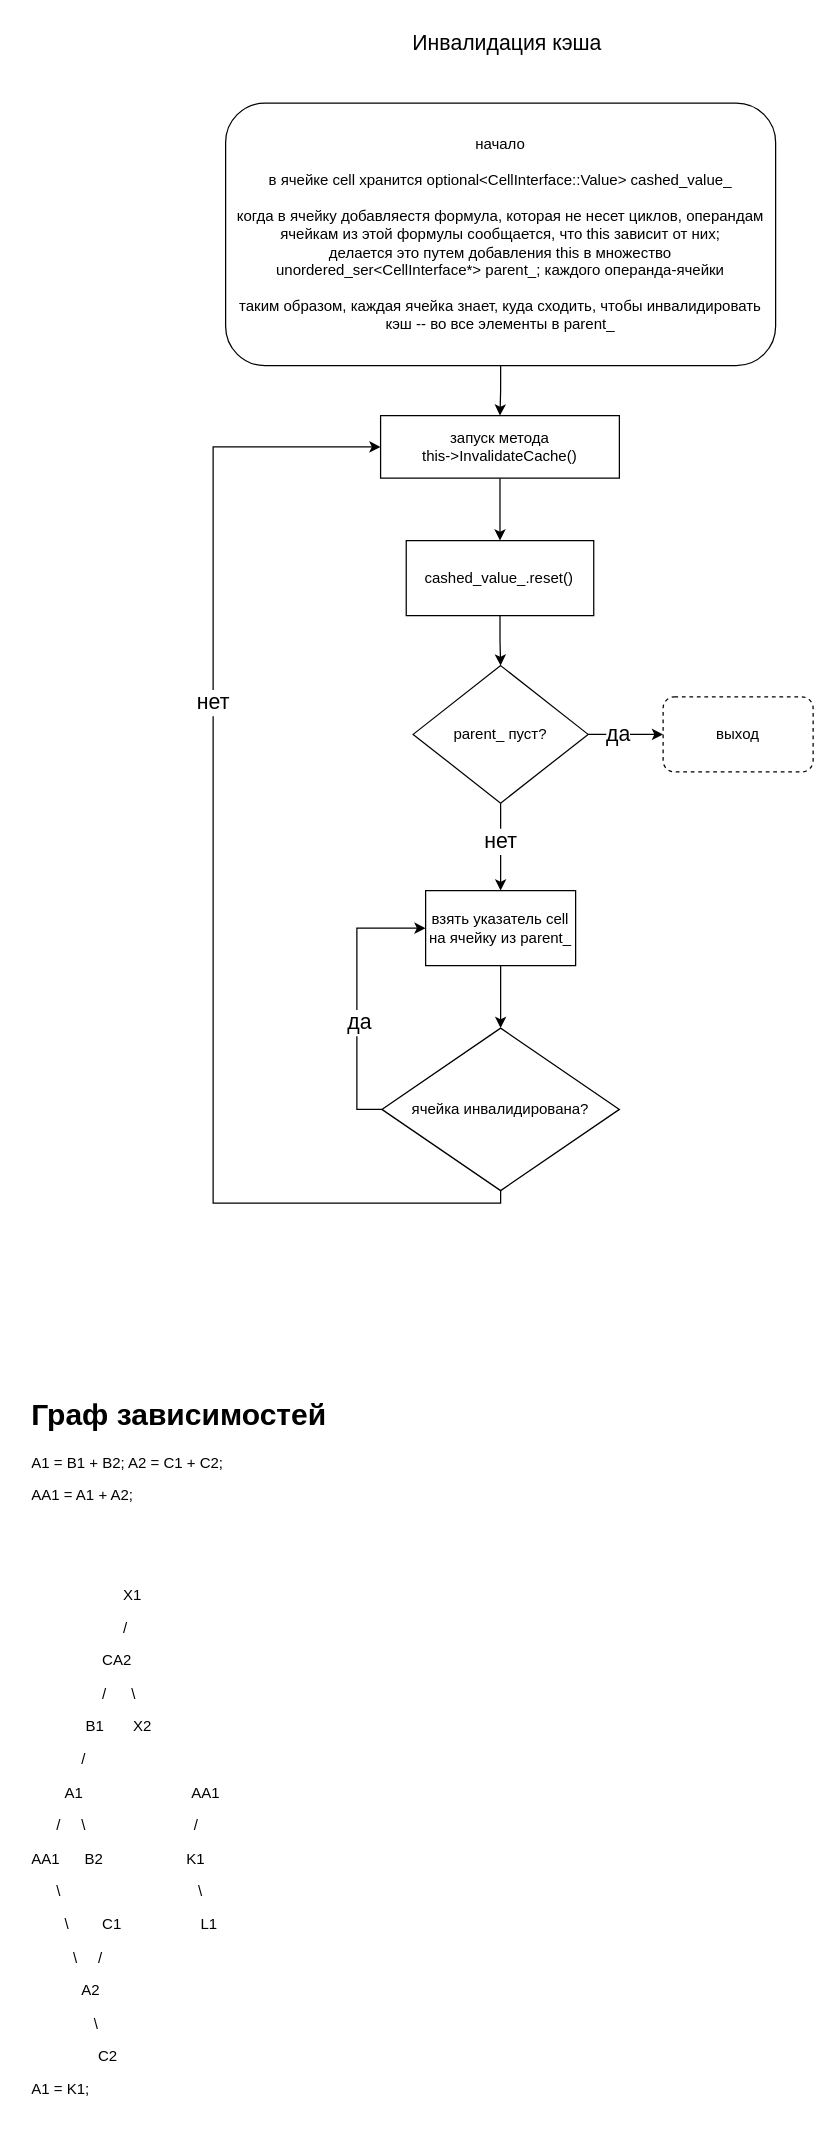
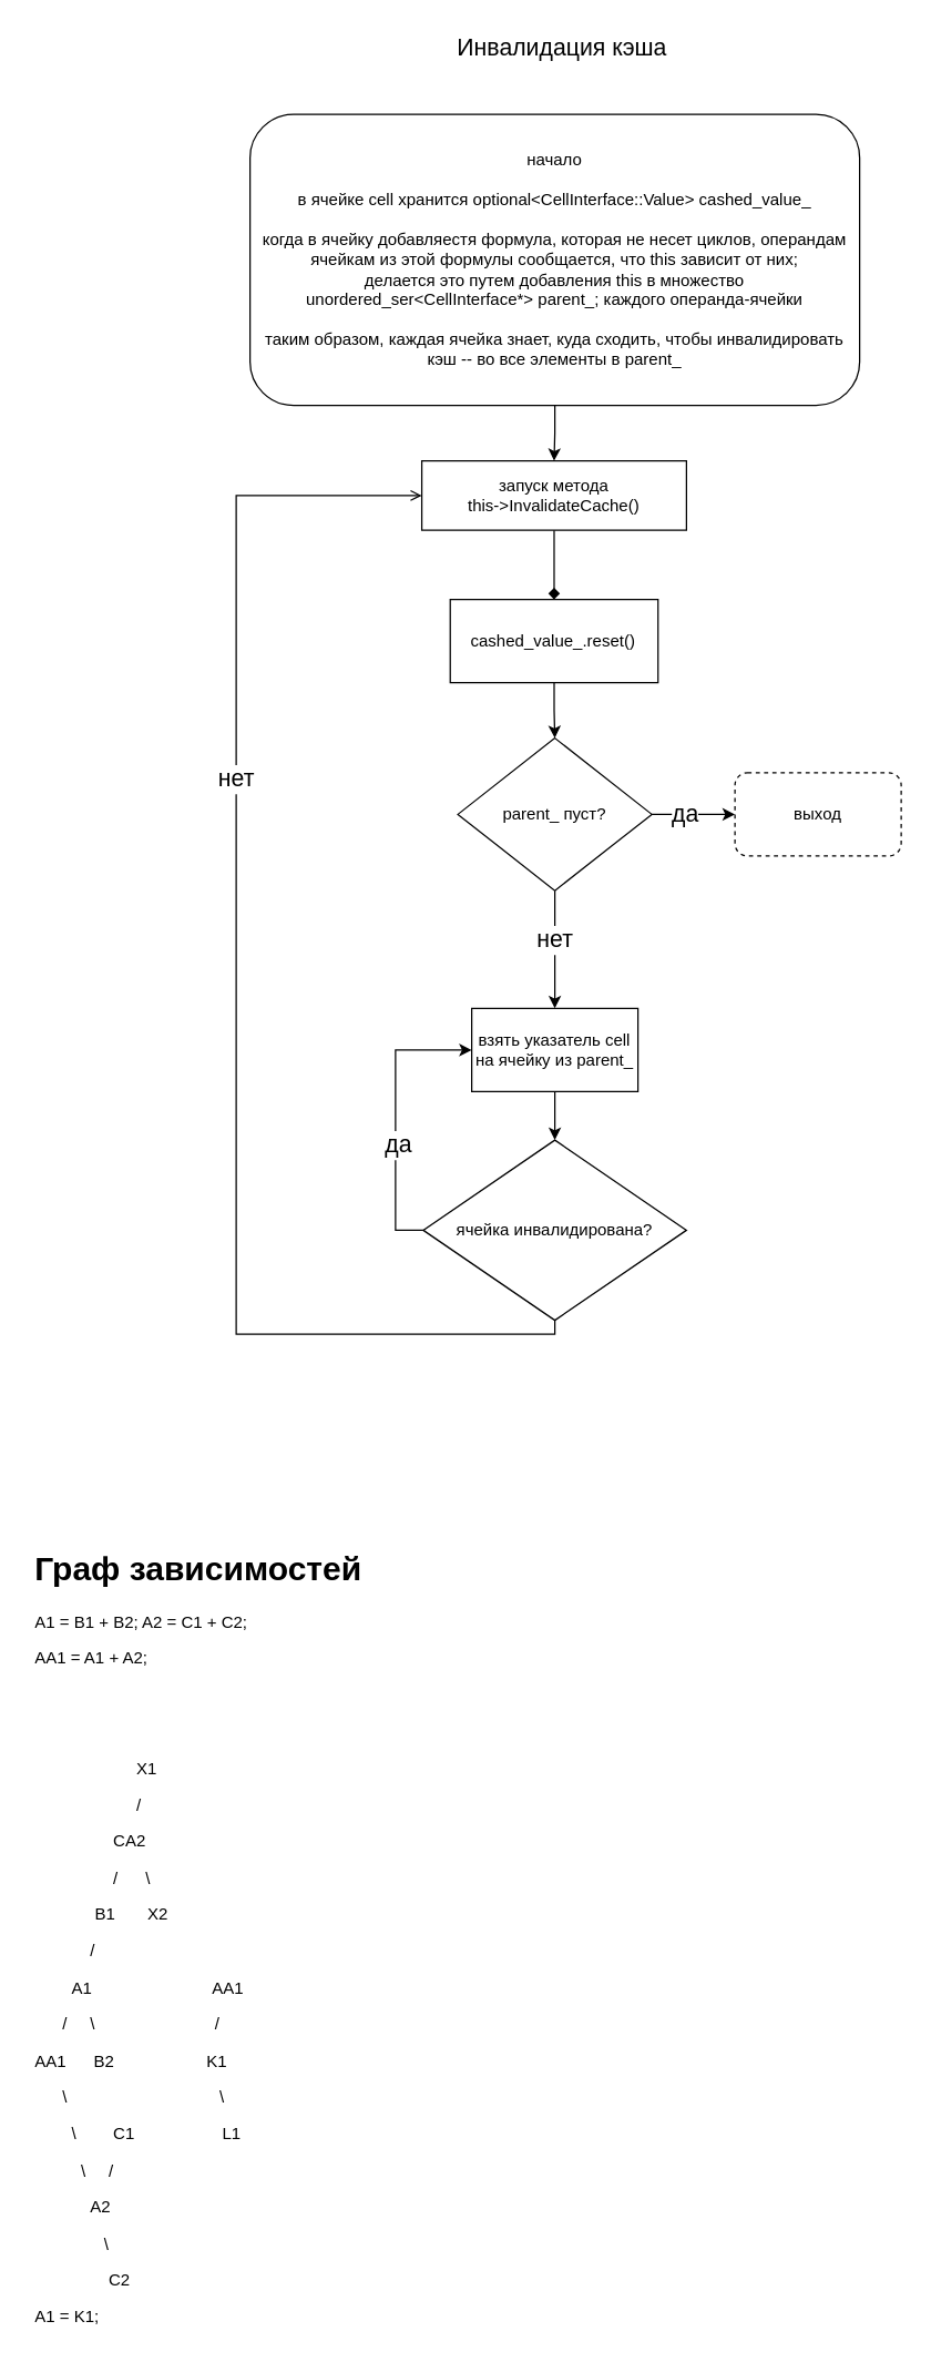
  <mxCell id="0" />
  <mxCell id="1" parent="0" />
  <mxCell id="2" style="edgeStyle=orthogonalEdgeStyle;rounded=0;orthogonalLoop=1;jettySize=auto;html=1;exitX=0.5;exitY=1;exitDx=0;exitDy=0;entryX=0.5;entryY=0;entryDx=0;entryDy=0;" edge="1" parent="1" source="3" target="7"><mxGeometry relative="1" as="geometry" /></mxCell>
  <mxCell id="3" value="начало&lt;br&gt;&lt;br&gt;в ячейке cell хранится optional&amp;lt;CellInterface::Value&amp;gt; cashed_value_&lt;br&gt;&lt;br&gt;когда в ячейку добавляестя формула, которая не несет циклов, операндам ячейкам из этой формулы сообщается, что this зависит от них;&lt;br&gt;делается это путем добавления this в множество unordered_ser&amp;lt;CellInterface*&amp;gt; parent_; каждого операнда-ячейки&lt;br&gt;&lt;br&gt;таким образом, каждая ячейка знает, куда сходить, чтобы инвалидировать кэш -- во все элементы в parent_" style="rounded=1;whiteSpace=wrap;html=1;" vertex="1" parent="1"><mxGeometry x="180" y="82" width="440" height="210" as="geometry" /></mxCell>
  <mxCell id="4" value="Инвалидация кэша" style="text;html=1;align=center;verticalAlign=middle;resizable=0;points=[];autosize=1;strokeColor=none;fillColor=none;fontSize=17;" vertex="1" parent="1"><mxGeometry x="320" y="20" width="170" height="30" as="geometry" /></mxCell>
  <mxCell id="5" value="&lt;h1 style=&quot;&quot;&gt;Граф зависимостей&lt;/h1&gt;&lt;p&gt;A1 = B1 + B2; A2 = C1 + C2;&lt;/p&gt;&lt;p&gt;AA1 = A1 + A2;&lt;/p&gt;&lt;p&gt;&lt;br&gt;&lt;/p&gt;&lt;p&gt;&lt;br&gt;&lt;/p&gt;&lt;p&gt;&amp;nbsp; &amp;nbsp; &amp;nbsp; &amp;nbsp; &amp;nbsp; &amp;nbsp; &amp;nbsp; &amp;nbsp; &amp;nbsp; &amp;nbsp; &amp;nbsp; X1&lt;/p&gt;&lt;p&gt;&amp;nbsp; &amp;nbsp; &amp;nbsp; &amp;nbsp; &amp;nbsp; &amp;nbsp; &amp;nbsp; &amp;nbsp; &amp;nbsp; &amp;nbsp; &amp;nbsp; /&lt;/p&gt;&lt;p&gt;&amp;nbsp; &amp;nbsp; &amp;nbsp; &amp;nbsp; &amp;nbsp; &amp;nbsp; &amp;nbsp; &amp;nbsp; &amp;nbsp;CA2&lt;/p&gt;&lt;p&gt;&amp;nbsp; &amp;nbsp; &amp;nbsp; &amp;nbsp; &amp;nbsp; &amp;nbsp; &amp;nbsp; &amp;nbsp; &amp;nbsp;/&amp;nbsp; &amp;nbsp; &amp;nbsp; \&lt;/p&gt;&lt;p&gt;&amp;nbsp; &amp;nbsp; &amp;nbsp; &amp;nbsp; &amp;nbsp; &amp;nbsp; &amp;nbsp;В1&amp;nbsp; &amp;nbsp; &amp;nbsp; &amp;nbsp;X2&lt;/p&gt;&lt;p&gt;&amp;nbsp; &amp;nbsp; &amp;nbsp; &amp;nbsp; &amp;nbsp; &amp;nbsp; /&lt;/p&gt;&lt;p&gt;&amp;nbsp; &amp;nbsp; &amp;nbsp; &amp;nbsp; А1&amp;nbsp; &amp;nbsp; &amp;nbsp; &amp;nbsp; &amp;nbsp; &amp;nbsp; &amp;nbsp; &amp;nbsp; &amp;nbsp; &amp;nbsp; &amp;nbsp; &amp;nbsp; &amp;nbsp; AA1&lt;/p&gt;&lt;p&gt;&amp;nbsp; &amp;nbsp; &amp;nbsp; /&amp;nbsp; &amp;nbsp; &amp;nbsp;\&amp;nbsp; &amp;nbsp; &amp;nbsp; &amp;nbsp; &amp;nbsp; &amp;nbsp; &amp;nbsp; &amp;nbsp; &amp;nbsp; &amp;nbsp; &amp;nbsp; &amp;nbsp; &amp;nbsp; /&lt;/p&gt;&lt;p&gt;АА1&amp;nbsp; &amp;nbsp; &amp;nbsp; В2&amp;nbsp; &amp;nbsp; &amp;nbsp; &amp;nbsp; &amp;nbsp; &amp;nbsp; &amp;nbsp; &amp;nbsp; &amp;nbsp; &amp;nbsp; K1&lt;/p&gt;&lt;p&gt;&amp;nbsp; &amp;nbsp; &amp;nbsp; \&amp;nbsp; &amp;nbsp; &amp;nbsp; &amp;nbsp; &amp;nbsp; &amp;nbsp; &amp;nbsp; &amp;nbsp; &amp;nbsp; &amp;nbsp; &amp;nbsp; &amp;nbsp; &amp;nbsp; &amp;nbsp; &amp;nbsp; &amp;nbsp; &amp;nbsp;\&lt;/p&gt;&lt;p&gt;&amp;nbsp; &amp;nbsp; &amp;nbsp; &amp;nbsp; \&amp;nbsp; &amp;nbsp; &amp;nbsp; &amp;nbsp; С1&amp;nbsp; &amp;nbsp; &amp;nbsp; &amp;nbsp; &amp;nbsp; &amp;nbsp; &amp;nbsp; &amp;nbsp; &amp;nbsp; &amp;nbsp;L1&lt;/p&gt;&lt;p&gt;&amp;nbsp; &amp;nbsp; &amp;nbsp; &amp;nbsp; &amp;nbsp; \&amp;nbsp; &amp;nbsp; &amp;nbsp;/&amp;nbsp; &amp;nbsp; &amp;nbsp; &amp;nbsp; &amp;nbsp; &amp;nbsp; &amp;nbsp; &amp;nbsp; &amp;nbsp; &amp;nbsp; &amp;nbsp; &amp;nbsp; &amp;nbsp; &amp;nbsp;&lt;/p&gt;&lt;p&gt;&amp;nbsp; &amp;nbsp; &amp;nbsp; &amp;nbsp; &amp;nbsp; &amp;nbsp; А2&lt;/p&gt;&lt;p&gt;&amp;nbsp; &amp;nbsp; &amp;nbsp; &amp;nbsp; &amp;nbsp; &amp;nbsp; &amp;nbsp; &amp;nbsp;\&lt;/p&gt;&lt;p&gt;&amp;nbsp; &amp;nbsp; &amp;nbsp; &amp;nbsp; &amp;nbsp; &amp;nbsp; &amp;nbsp; &amp;nbsp; С2&lt;/p&gt;&lt;p&gt;A1 = K1;&lt;/p&gt;" style="text;html=1;strokeColor=none;fillColor=none;spacing=5;spacingTop=-20;whiteSpace=wrap;overflow=hidden;rounded=0;align=left;fontStyle=0" vertex="1" parent="1"><mxGeometry x="20" y="1112" width="410" height="570" as="geometry" /></mxCell>
- <mxCell id="6" value="" style="edgeStyle=orthogonalEdgeStyle;rounded=0;orthogonalLoop=1;jettySize=auto;html=1;" edge="1" parent="1" source="7" target="17"><mxGeometry relative="1" as="geometry" /></mxCell>
+ <mxCell id="6" value="" style="edgeStyle=orthogonalEdgeStyle;rounded=0;orthogonalLoop=1;jettySize=auto;html=1;endArrow=diamond;" edge="1" parent="1" source="7" target="17"><mxGeometry relative="1" as="geometry" /></mxCell>
  <mxCell id="7" value="запуск метода&lt;br&gt;this-&amp;gt;InvalidateCache()" style="rounded=0;whiteSpace=wrap;html=1;" vertex="1" parent="1"><mxGeometry x="303.97" y="332" width="191.03" height="50" as="geometry" /></mxCell>
  <mxCell id="8" value="" style="edgeStyle=orthogonalEdgeStyle;rounded=0;orthogonalLoop=1;jettySize=auto;html=1;" edge="1" parent="1" source="9" target="14"><mxGeometry relative="1" as="geometry" /></mxCell>
- <mxCell id="9" value="взять указатель cell на ячейку из parent_" style="whiteSpace=wrap;html=1;rounded=0;" vertex="1" parent="1"><mxGeometry x="340" y="712" width="120" height="60" as="geometry" /></mxCell>
+ <mxCell id="9" value="взять указатель cell на ячейку из parent_" style="whiteSpace=wrap;html=1;rounded=0;" vertex="1" parent="1"><mxGeometry x="340" y="727" width="120" height="60" as="geometry" /></mxCell>
  <mxCell id="10" style="edgeStyle=orthogonalEdgeStyle;rounded=0;orthogonalLoop=1;jettySize=auto;html=1;exitX=0;exitY=0.5;exitDx=0;exitDy=0;entryX=0;entryY=0.5;entryDx=0;entryDy=0;" edge="1" parent="1" source="14" target="9"><mxGeometry relative="1" as="geometry" /></mxCell>
  <mxCell id="11" value="да" style="edgeLabel;html=1;align=center;verticalAlign=middle;resizable=0;points=[];fontSize=17;" vertex="1" connectable="0" parent="10"><mxGeometry x="0.061" y="-1" relative="1" as="geometry"><mxPoint y="27" as="offset" /></mxGeometry></mxCell>
- <mxCell id="12" value="" style="edgeStyle=orthogonalEdgeStyle;rounded=0;orthogonalLoop=1;jettySize=auto;html=1;entryX=0;entryY=0.5;entryDx=0;entryDy=0;exitX=0.5;exitY=1;exitDx=0;exitDy=0;" edge="1" parent="1" source="14" target="7"><mxGeometry relative="1" as="geometry"><mxPoint x="290" y="462" as="targetPoint" /><Array as="points"><mxPoint x="400" y="962" /><mxPoint x="170" y="962" /><mxPoint x="170" y="357" /></Array></mxGeometry></mxCell>
+ <mxCell id="12" value="" style="edgeStyle=orthogonalEdgeStyle;rounded=0;orthogonalLoop=1;jettySize=auto;html=1;entryX=0;entryY=0.5;entryDx=0;entryDy=0;exitX=0.5;exitY=1;exitDx=0;exitDy=0;endArrow=open;" edge="1" parent="1" source="14" target="7"><mxGeometry relative="1" as="geometry"><mxPoint x="290" y="462" as="targetPoint" /><Array as="points"><mxPoint x="400" y="962" /><mxPoint x="170" y="962" /><mxPoint x="170" y="357" /></Array></mxGeometry></mxCell>
  <mxCell id="13" value="нет" style="edgeLabel;html=1;align=center;verticalAlign=middle;resizable=0;points=[];fontSize=17;" vertex="1" connectable="0" parent="12"><mxGeometry x="-0.304" y="1" relative="1" as="geometry"><mxPoint y="-300" as="offset" /></mxGeometry></mxCell>
  <mxCell id="14" value="ячейка инвалидирована?" style="rhombus;whiteSpace=wrap;html=1;rounded=0;" vertex="1" parent="1"><mxGeometry x="305" y="822" width="190" height="130" as="geometry" /></mxCell>
  <mxCell id="15" value="выход" style="rounded=1;whiteSpace=wrap;html=1;dashed=1;" vertex="1" parent="1"><mxGeometry x="530" y="557" width="120" height="60" as="geometry" /></mxCell>
  <mxCell id="16" value="" style="edgeStyle=orthogonalEdgeStyle;rounded=0;orthogonalLoop=1;jettySize=auto;html=1;" edge="1" parent="1" source="17" target="22"><mxGeometry relative="1" as="geometry" /></mxCell>
  <mxCell id="17" value="cashed_value_.reset()" style="whiteSpace=wrap;html=1;rounded=0;" vertex="1" parent="1"><mxGeometry x="324.49" y="432" width="150" height="60" as="geometry" /></mxCell>
  <mxCell id="18" style="edgeStyle=orthogonalEdgeStyle;rounded=0;orthogonalLoop=1;jettySize=auto;html=1;exitX=1;exitY=0.5;exitDx=0;exitDy=0;entryX=0;entryY=0.5;entryDx=0;entryDy=0;" edge="1" parent="1" source="22" target="15"><mxGeometry relative="1" as="geometry" /></mxCell>
  <mxCell id="19" value="да" style="edgeLabel;html=1;align=center;verticalAlign=middle;resizable=0;points=[];fontSize=17;" vertex="1" connectable="0" parent="18"><mxGeometry x="-0.233" relative="1" as="geometry"><mxPoint as="offset" /></mxGeometry></mxCell>
  <mxCell id="20" value="" style="edgeStyle=orthogonalEdgeStyle;rounded=0;orthogonalLoop=1;jettySize=auto;html=1;" edge="1" parent="1" source="22" target="9"><mxGeometry relative="1" as="geometry" /></mxCell>
  <mxCell id="21" value="нет" style="edgeLabel;html=1;align=center;verticalAlign=middle;resizable=0;points=[];fontSize=17;" vertex="1" connectable="0" parent="20"><mxGeometry x="-0.311" y="-4" relative="1" as="geometry"><mxPoint x="3" y="6" as="offset" /></mxGeometry></mxCell>
  <mxCell id="22" value="parent_ пуст?" style="rhombus;whiteSpace=wrap;html=1;rounded=0;" vertex="1" parent="1"><mxGeometry x="330" y="532" width="140" height="110" as="geometry" /></mxCell>
